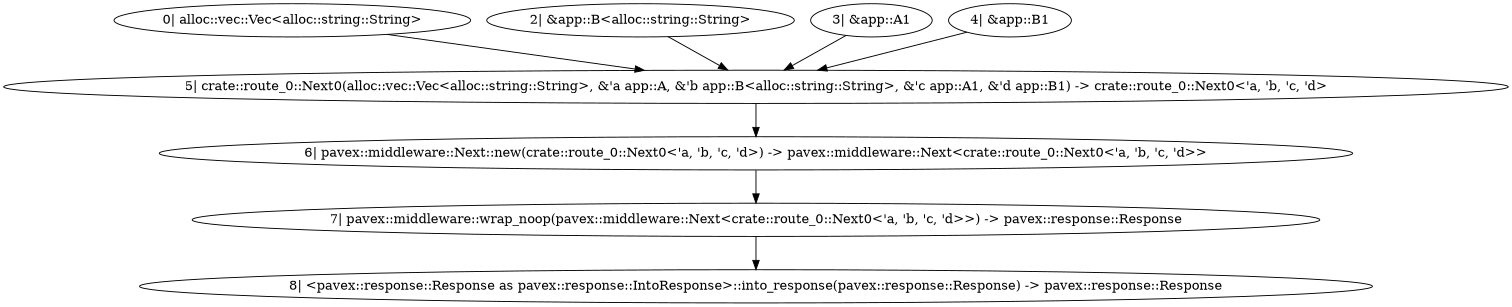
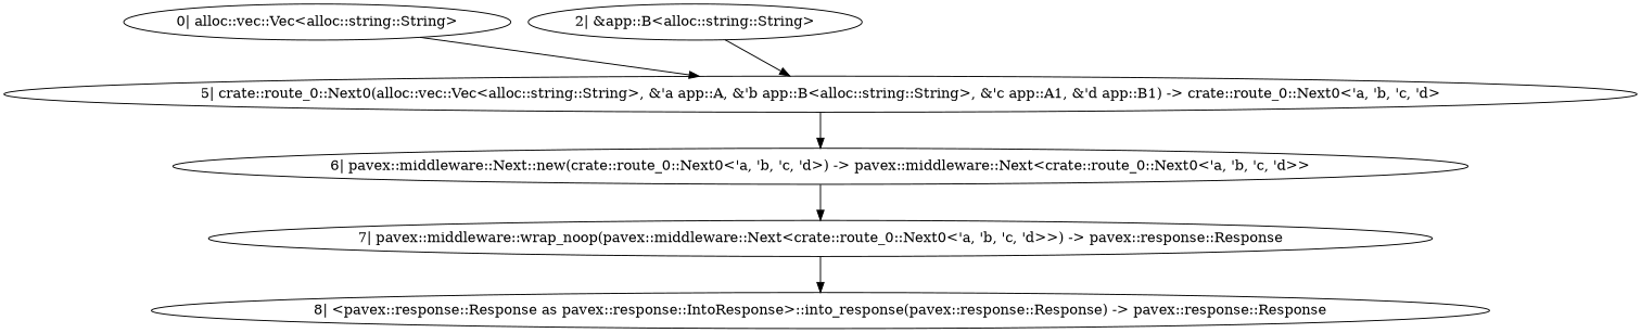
  digraph {
    n1 [label="0| alloc::vec::Vec<alloc::string::String>"]
    n2 [label="5| crate::route_0::Next0(alloc::vec::Vec<alloc::string::String>, &'a app::A, &'b app::B<alloc::string::String>, &'c app::A1, &'d app::B1) -> crate::route_0::Next0<'a, 'b, 'c, 'd>"]
    n3 [label="6| pavex::middleware::Next::new(crate::route_0::Next0<'a, 'b, 'c, 'd>) -> pavex::middleware::Next<crate::route_0::Next0<'a, 'b, 'c, 'd>>"]
    n4 [label="2| &app::B<alloc::string::String>"]
-   n5 [label="3| &app::A1"]
-   n6 [label="4| &app::B1"]
    n7 [label="7| pavex::middleware::wrap_noop(pavex::middleware::Next<crate::route_0::Next0<'a, 'b, 'c, 'd>>) -> pavex::response::Response"]
    n8 [label="8| <pavex::response::Response as pavex::response::IntoResponse>::into_response(pavex::response::Response) -> pavex::response::Response"]
    n1 -> n2
    n2 -> n3
    n3 -> n7
    n4 -> n2
-   n5 -> n2
-   n6 -> n2
    n7 -> n8
  }
